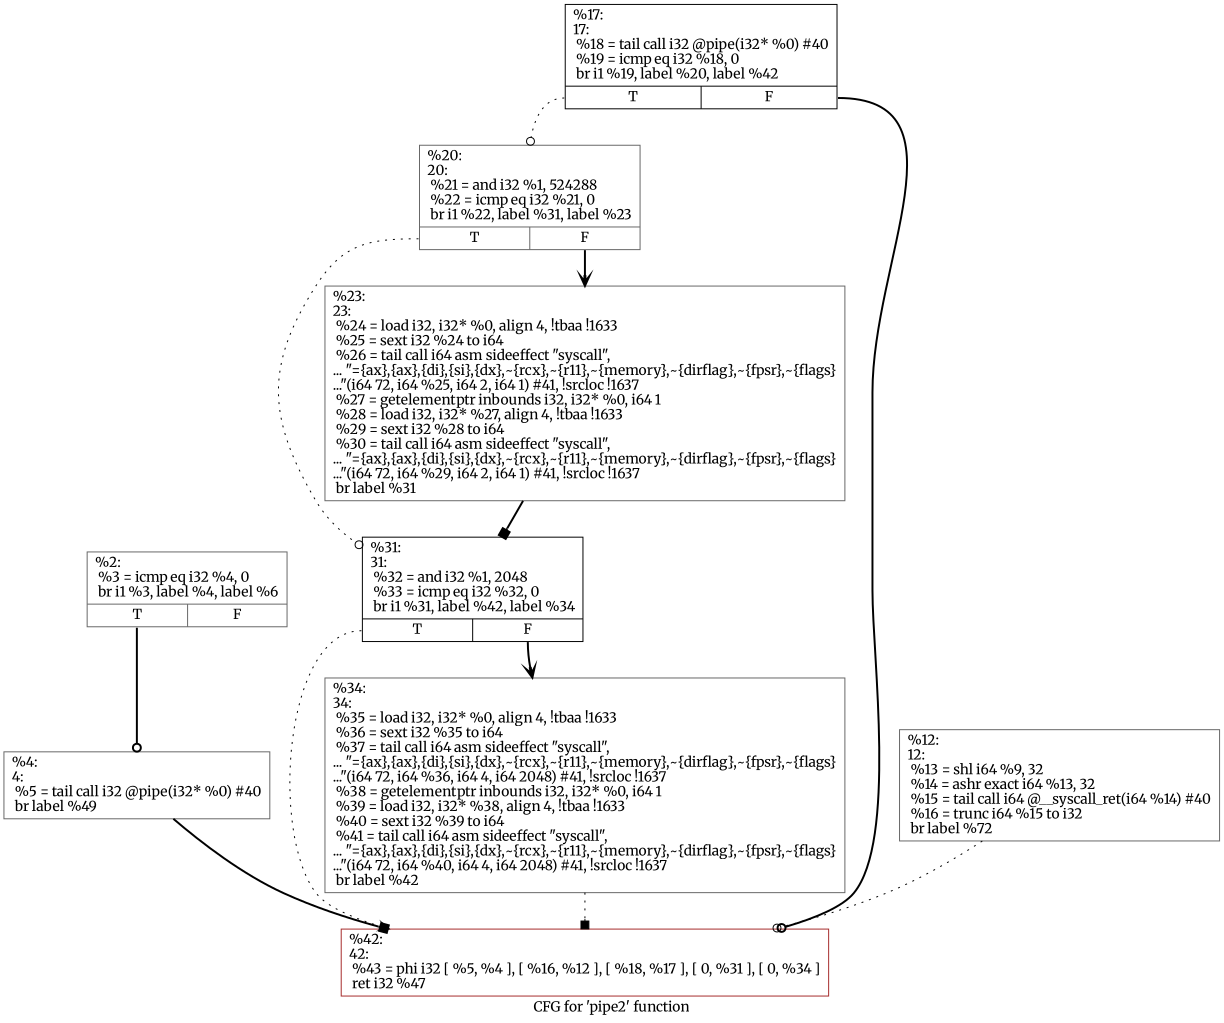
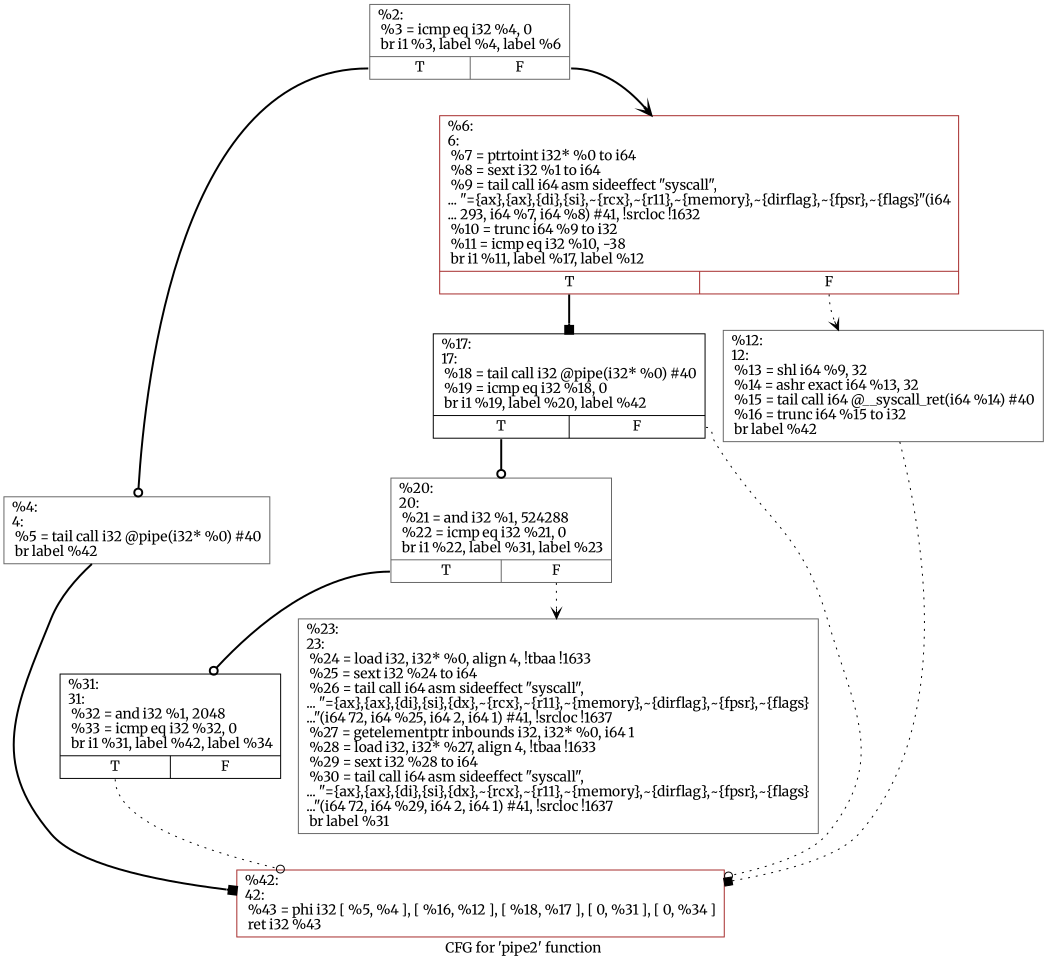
  digraph {
    fontname=Merriweather
    label="CFG for 'pipe2' function"
    node [color=gray40 fontname=Merriweather shape=record]
    edge [arrowhead=odot fontname=Merriweather style=bold tailport=s0]
    n1 [label="{%2:\l  %3 = icmp eq i32 %4, 0\l  br i1 %3, label %4, label %6\l|{<s0>T|<s1>F}}"]
-   n2 [label="{%4:\l4:                                                \l  %5 = tail call i32 @pipe(i32* %0) #40\l  br label %49\l}"]
-   n4 [color=brown label="{%42:\l42:                                               \l  %43 = phi i32 [ %5, %4 ], [ %16, %12 ], [ %18, %17 ], [ 0, %31 ], [ 0, %34 ]\l  ret i32 %47\l}"]
+   n2 [label="{%4:\l4:                                                \l  %5 = tail call i32 @pipe(i32* %0) #40\l  br label %42\l}"]
+   n3 [color=brown label="{%6:\l6:                                                \l  %7 = ptrtoint i32* %0 to i64\l  %8 = sext i32 %1 to i64\l  %9 = tail call i64 asm sideeffect \"syscall\",\l... \"=\{ax\},\{ax\},\{di\},\{si\},~\{rcx\},~\{r11\},~\{memory\},~\{dirflag\},~\{fpsr\},~\{flags\}\"(i64\l... 293, i64 %7, i64 %8) #41, !srcloc !1632\l  %10 = trunc i64 %9 to i32\l  %11 = icmp eq i32 %10, -38\l  br i1 %11, label %17, label %12\l|{<s0>T|<s1>F}}"]
+   n4 [color=brown label="{%42:\l42:                                               \l  %43 = phi i32 [ %5, %4 ], [ %16, %12 ], [ %18, %17 ], [ 0, %31 ], [ 0, %34 ]\l  ret i32 %43\l}"]
    n5 [color=black label="{%17:\l17:                                               \l  %18 = tail call i32 @pipe(i32* %0) #40\l  %19 = icmp eq i32 %18, 0\l  br i1 %19, label %20, label %42\l|{<s0>T|<s1>F}}"]
-   n6 [label="{%12:\l12:                                               \l  %13 = shl i64 %9, 32\l  %14 = ashr exact i64 %13, 32\l  %15 = tail call i64 @__syscall_ret(i64 %14) #40\l  %16 = trunc i64 %15 to i32\l  br label %72\l}"]
+   n6 [label="{%12:\l12:                                               \l  %13 = shl i64 %9, 32\l  %14 = ashr exact i64 %13, 32\l  %15 = tail call i64 @__syscall_ret(i64 %14) #40\l  %16 = trunc i64 %15 to i32\l  br label %42\l}"]
    n7 [label="{%20:\l20:                                               \l  %21 = and i32 %1, 524288\l  %22 = icmp eq i32 %21, 0\l  br i1 %22, label %31, label %23\l|{<s0>T|<s1>F}}"]
    n8 [color=black label="{%31:\l31:                                               \l  %32 = and i32 %1, 2048\l  %33 = icmp eq i32 %32, 0\l  br i1 %31, label %42, label %34\l|{<s0>T|<s1>F}}"]
    n9 [label="{%23:\l23:                                               \l  %24 = load i32, i32* %0, align 4, !tbaa !1633\l  %25 = sext i32 %24 to i64\l  %26 = tail call i64 asm sideeffect \"syscall\",\l... \"=\{ax\},\{ax\},\{di\},\{si\},\{dx\},~\{rcx\},~\{r11\},~\{memory\},~\{dirflag\},~\{fpsr\},~\{flags\}\l...\"(i64 72, i64 %25, i64 2, i64 1) #41, !srcloc !1637\l  %27 = getelementptr inbounds i32, i32* %0, i64 1\l  %28 = load i32, i32* %27, align 4, !tbaa !1633\l  %29 = sext i32 %28 to i64\l  %30 = tail call i64 asm sideeffect \"syscall\",\l... \"=\{ax\},\{ax\},\{di\},\{si\},\{dx\},~\{rcx\},~\{r11\},~\{memory\},~\{dirflag\},~\{fpsr\},~\{flags\}\l...\"(i64 72, i64 %29, i64 2, i64 1) #41, !srcloc !1637\l  br label %31\l}"]
-   n10 [label="{%34:\l34:                                               \l  %35 = load i32, i32* %0, align 4, !tbaa !1633\l  %36 = sext i32 %35 to i64\l  %37 = tail call i64 asm sideeffect \"syscall\",\l... \"=\{ax\},\{ax\},\{di\},\{si\},\{dx\},~\{rcx\},~\{r11\},~\{memory\},~\{dirflag\},~\{fpsr\},~\{flags\}\l...\"(i64 72, i64 %36, i64 4, i64 2048) #41, !srcloc !1637\l  %38 = getelementptr inbounds i32, i32* %0, i64 1\l  %39 = load i32, i32* %38, align 4, !tbaa !1633\l  %40 = sext i32 %39 to i64\l  %41 = tail call i64 asm sideeffect \"syscall\",\l... \"=\{ax\},\{ax\},\{di\},\{si\},\{dx\},~\{rcx\},~\{r11\},~\{memory\},~\{dirflag\},~\{fpsr\},~\{flags\}\l...\"(i64 72, i64 %40, i64 4, i64 2048) #41, !srcloc !1637\l  br label %42\l}"]
    n1 -> n2
+   n1 -> n3 [arrowhead=vee tailport=s1]
    n2 -> n4 [arrowhead=box]
-   n5 -> n4 [tailport=s1]
-   n5 -> n7 [style=dotted]
-   n6 -> n4 [style=dotted]
-   n7 -> n8 [style=dotted]
-   n7 -> n9 [arrowhead=vee tailport=s1]
-   n8 -> n4 [arrowhead=vee style=dotted]
-   n8 -> n10 [arrowhead=vee tailport=s1]
-   n9 -> n8 [arrowhead=box]
-   n10 -> n4 [arrowhead=box style=dotted]
+   n3 -> n5 [arrowhead=box]
+   n3 -> n6 [arrowhead=vee style=dotted tailport=s1]
+   n5 -> n4 [style=dotted tailport=s1]
+   n5 -> n7
+   n6 -> n4 [arrowhead=box style=dotted]
+   n7 -> n8
+   n7 -> n9 [arrowhead=vee style=dotted tailport=s1]
+   n8 -> n4 [style=dotted]
  }
